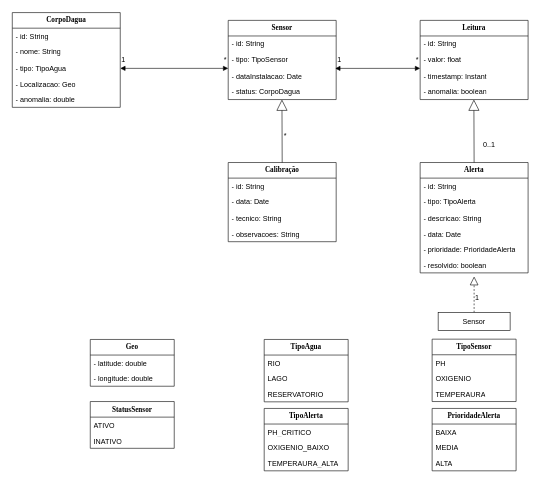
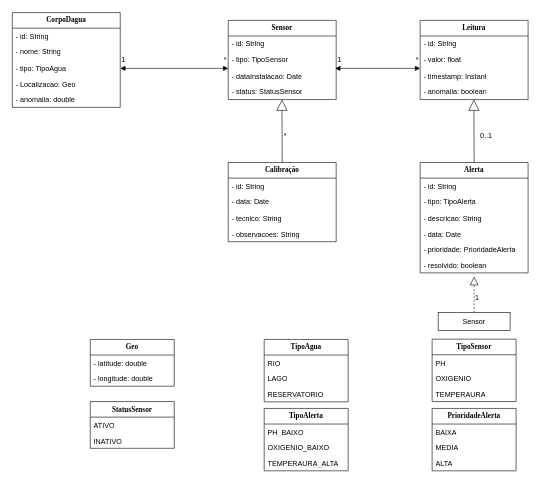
  <mxCell id="0" />
  <mxCell id="1" parent="0" />
  <mxCell id="2" value="&lt;b&gt;CorpoDagua&lt;/b&gt;" style="swimlane;fontStyle=0;childLayout=stackLayout;horizontal=1;startSize=26;fillColor=none;horizontalStack=0;resizeParent=1;resizeParentMax=0;resizeLast=0;collapsible=1;marginBottom=0;whiteSpace=wrap;html=1;fontFamily=Georgia;" vertex="1" parent="1"><mxGeometry x="20" y="20" width="180" height="158" as="geometry" /></mxCell>
  <mxCell id="3" value="- id: String" style="text;strokeColor=none;fillColor=none;align=left;verticalAlign=top;spacingLeft=4;spacingRight=4;overflow=hidden;rotatable=0;points=[[0,0.5],[1,0.5]];portConstraint=eastwest;whiteSpace=wrap;html=1;" vertex="1" parent="2"><mxGeometry y="26" width="180" height="26" as="geometry" /></mxCell>
  <mxCell id="4" value="- nome: String" style="text;strokeColor=none;fillColor=none;align=left;verticalAlign=top;spacingLeft=4;spacingRight=4;overflow=hidden;rotatable=0;points=[[0,0.5],[1,0.5]];portConstraint=eastwest;whiteSpace=wrap;html=1;" vertex="1" parent="2"><mxGeometry y="52" width="180" height="28" as="geometry" /></mxCell>
  <mxCell id="5" value="- tipo: TipoAgua" style="text;strokeColor=none;fillColor=none;align=left;verticalAlign=top;spacingLeft=4;spacingRight=4;overflow=hidden;rotatable=0;points=[[0,0.5],[1,0.5]];portConstraint=eastwest;whiteSpace=wrap;html=1;" vertex="1" parent="2"><mxGeometry y="80" width="180" height="26" as="geometry" /></mxCell>
  <mxCell id="6" value="- Localizacao: Geo" style="text;strokeColor=none;fillColor=none;align=left;verticalAlign=top;spacingLeft=4;spacingRight=4;overflow=hidden;rotatable=0;points=[[0,0.5],[1,0.5]];portConstraint=eastwest;whiteSpace=wrap;html=1;" vertex="1" parent="2"><mxGeometry y="106" width="180" height="26" as="geometry" /></mxCell>
  <mxCell id="7" value="- anomalia: double" style="text;strokeColor=none;fillColor=none;align=left;verticalAlign=top;spacingLeft=4;spacingRight=4;overflow=hidden;rotatable=0;points=[[0,0.5],[1,0.5]];portConstraint=eastwest;whiteSpace=wrap;html=1;" vertex="1" parent="2"><mxGeometry y="132" width="180" height="26" as="geometry" /></mxCell>
  <mxCell id="8" value="" style="endArrow=block;startArrow=block;endFill=1;startFill=1;html=1;rounded=0;" edge="1" parent="1"><mxGeometry x="0.893" y="13" width="160" relative="1" as="geometry"><mxPoint x="200" y="113" as="sourcePoint" /><mxPoint x="380" y="113" as="targetPoint" /><mxPoint as="offset" /></mxGeometry></mxCell>
  <mxCell id="9" value="1" style="text;html=1;align=center;verticalAlign=middle;resizable=0;points=[];autosize=1;strokeColor=none;fillColor=none;" vertex="1" parent="1"><mxGeometry x="190" y="84" width="30" height="30" as="geometry" /></mxCell>
  <mxCell id="10" value="*" style="text;html=1;align=center;verticalAlign=middle;resizable=0;points=[];autosize=1;strokeColor=none;fillColor=none;" vertex="1" parent="1"><mxGeometry x="360" y="84" width="30" height="30" as="geometry" /></mxCell>
  <mxCell id="11" value="&lt;b&gt;Sensor&lt;/b&gt;" style="swimlane;fontStyle=0;childLayout=stackLayout;horizontal=1;startSize=26;fillColor=none;horizontalStack=0;resizeParent=1;resizeParentMax=0;resizeLast=0;collapsible=1;marginBottom=0;whiteSpace=wrap;html=1;fontFamily=Georgia;" vertex="1" parent="1"><mxGeometry x="380" y="33" width="180" height="132" as="geometry"><mxRectangle x="400" y="53" width="80" height="30" as="alternateBounds" /></mxGeometry></mxCell>
  <mxCell id="12" value="- id: String" style="text;strokeColor=none;fillColor=none;align=left;verticalAlign=top;spacingLeft=4;spacingRight=4;overflow=hidden;rotatable=0;points=[[0,0.5],[1,0.5]];portConstraint=eastwest;whiteSpace=wrap;html=1;" vertex="1" parent="11"><mxGeometry y="26" width="180" height="26" as="geometry" /></mxCell>
  <mxCell id="13" value="- tipo: TipoSensor" style="text;strokeColor=none;fillColor=none;align=left;verticalAlign=top;spacingLeft=4;spacingRight=4;overflow=hidden;rotatable=0;points=[[0,0.5],[1,0.5]];portConstraint=eastwest;whiteSpace=wrap;html=1;" vertex="1" parent="11"><mxGeometry y="52" width="180" height="28" as="geometry" /></mxCell>
  <mxCell id="14" value="" style="endArrow=block;startArrow=block;endFill=1;startFill=1;html=1;rounded=0;exitX=0.991;exitY=1.002;exitDx=0;exitDy=0;exitPerimeter=0;" edge="1" parent="11" source="13"><mxGeometry x="0.893" y="13" width="160" relative="1" as="geometry"><mxPoint x="140" y="80" as="sourcePoint" /><mxPoint x="320" y="80" as="targetPoint" /><mxPoint as="offset" /></mxGeometry></mxCell>
  <mxCell id="15" value="- dataInstalacao: Date" style="text;strokeColor=none;fillColor=none;align=left;verticalAlign=top;spacingLeft=4;spacingRight=4;overflow=hidden;rotatable=0;points=[[0,0.5],[1,0.5]];portConstraint=eastwest;whiteSpace=wrap;html=1;" vertex="1" parent="11"><mxGeometry y="80" width="180" height="26" as="geometry" /></mxCell>
- <mxCell id="16" value="- status: CorpoDagua" style="text;strokeColor=none;fillColor=none;align=left;verticalAlign=top;spacingLeft=4;spacingRight=4;overflow=hidden;rotatable=0;points=[[0,0.5],[1,0.5]];portConstraint=eastwest;whiteSpace=wrap;html=1;" vertex="1" parent="11"><mxGeometry y="106" width="180" height="26" as="geometry" /></mxCell>
+ <mxCell id="16" value="- status: StatusSensor" style="text;strokeColor=none;fillColor=none;align=left;verticalAlign=top;spacingLeft=4;spacingRight=4;overflow=hidden;rotatable=0;points=[[0,0.5],[1,0.5]];portConstraint=eastwest;whiteSpace=wrap;html=1;" vertex="1" parent="11"><mxGeometry y="106" width="180" height="26" as="geometry" /></mxCell>
  <mxCell id="17" value="&lt;b&gt;Leitura&lt;/b&gt;" style="swimlane;fontStyle=0;childLayout=stackLayout;horizontal=1;startSize=26;fillColor=none;horizontalStack=0;resizeParent=1;resizeParentMax=0;resizeLast=0;collapsible=1;marginBottom=0;whiteSpace=wrap;html=1;fontFamily=Georgia;" vertex="1" parent="1"><mxGeometry x="700" y="33" width="180" height="132" as="geometry" /></mxCell>
  <mxCell id="18" value="- id: String" style="text;strokeColor=none;fillColor=none;align=left;verticalAlign=top;spacingLeft=4;spacingRight=4;overflow=hidden;rotatable=0;points=[[0,0.5],[1,0.5]];portConstraint=eastwest;whiteSpace=wrap;html=1;" vertex="1" parent="17"><mxGeometry y="26" width="180" height="26" as="geometry" /></mxCell>
  <mxCell id="19" value="- valor: float" style="text;strokeColor=none;fillColor=none;align=left;verticalAlign=top;spacingLeft=4;spacingRight=4;overflow=hidden;rotatable=0;points=[[0,0.5],[1,0.5]];portConstraint=eastwest;whiteSpace=wrap;html=1;" vertex="1" parent="17"><mxGeometry y="52" width="180" height="28" as="geometry" /></mxCell>
  <mxCell id="20" value="- timestamp: Instant" style="text;strokeColor=none;fillColor=none;align=left;verticalAlign=top;spacingLeft=4;spacingRight=4;overflow=hidden;rotatable=0;points=[[0,0.5],[1,0.5]];portConstraint=eastwest;whiteSpace=wrap;html=1;" vertex="1" parent="17"><mxGeometry y="80" width="180" height="26" as="geometry" /></mxCell>
  <mxCell id="21" value="- anomalia: boolean" style="text;strokeColor=none;fillColor=none;align=left;verticalAlign=top;spacingLeft=4;spacingRight=4;overflow=hidden;rotatable=0;points=[[0,0.5],[1,0.5]];portConstraint=eastwest;whiteSpace=wrap;html=1;" vertex="1" parent="17"><mxGeometry y="106" width="180" height="26" as="geometry" /></mxCell>
  <mxCell id="22" value="*" style="text;html=1;align=center;verticalAlign=middle;resizable=0;points=[];autosize=1;strokeColor=none;fillColor=none;" vertex="1" parent="1"><mxGeometry x="680" y="84" width="30" height="30" as="geometry" /></mxCell>
  <mxCell id="23" value="1" style="text;html=1;align=center;verticalAlign=middle;resizable=0;points=[];autosize=1;strokeColor=none;fillColor=none;" vertex="1" parent="1"><mxGeometry x="550" y="84" width="30" height="30" as="geometry" /></mxCell>
  <mxCell id="24" value="" style="endArrow=block;endSize=16;endFill=0;html=1;rounded=0;" edge="1" parent="1"><mxGeometry width="160" relative="1" as="geometry"><mxPoint x="470" y="270" as="sourcePoint" /><mxPoint x="469.58" y="165" as="targetPoint" /></mxGeometry></mxCell>
  <mxCell id="25" value="&lt;b&gt;Calibração&lt;/b&gt;" style="swimlane;fontStyle=0;childLayout=stackLayout;horizontal=1;startSize=26;fillColor=none;horizontalStack=0;resizeParent=1;resizeParentMax=0;resizeLast=0;collapsible=1;marginBottom=0;whiteSpace=wrap;html=1;fontFamily=Georgia;" vertex="1" parent="1"><mxGeometry x="380" y="270" width="180" height="132" as="geometry"><mxRectangle x="400" y="53" width="80" height="30" as="alternateBounds" /></mxGeometry></mxCell>
  <mxCell id="26" value="- id: String" style="text;strokeColor=none;fillColor=none;align=left;verticalAlign=top;spacingLeft=4;spacingRight=4;overflow=hidden;rotatable=0;points=[[0,0.5],[1,0.5]];portConstraint=eastwest;whiteSpace=wrap;html=1;" vertex="1" parent="25"><mxGeometry y="26" width="180" height="26" as="geometry" /></mxCell>
  <mxCell id="27" value="- data: Date" style="text;strokeColor=none;fillColor=none;align=left;verticalAlign=top;spacingLeft=4;spacingRight=4;overflow=hidden;rotatable=0;points=[[0,0.5],[1,0.5]];portConstraint=eastwest;whiteSpace=wrap;html=1;" vertex="1" parent="25"><mxGeometry y="52" width="180" height="28" as="geometry" /></mxCell>
  <mxCell id="28" value="- tecnico: String" style="text;strokeColor=none;fillColor=none;align=left;verticalAlign=top;spacingLeft=4;spacingRight=4;overflow=hidden;rotatable=0;points=[[0,0.5],[1,0.5]];portConstraint=eastwest;whiteSpace=wrap;html=1;" vertex="1" parent="25"><mxGeometry y="80" width="180" height="26" as="geometry" /></mxCell>
  <mxCell id="29" value="- observacoes: String" style="text;strokeColor=none;fillColor=none;align=left;verticalAlign=top;spacingLeft=4;spacingRight=4;overflow=hidden;rotatable=0;points=[[0,0.5],[1,0.5]];portConstraint=eastwest;whiteSpace=wrap;html=1;" vertex="1" parent="25"><mxGeometry y="106" width="180" height="26" as="geometry" /></mxCell>
  <mxCell id="30" value="*" style="text;html=1;align=center;verticalAlign=middle;resizable=0;points=[];autosize=1;strokeColor=none;fillColor=none;" vertex="1" parent="1"><mxGeometry x="460" y="210" width="30" height="30" as="geometry" /></mxCell>
  <mxCell id="31" value="&lt;b&gt;Alerta&lt;/b&gt;" style="swimlane;fontStyle=0;childLayout=stackLayout;horizontal=1;startSize=26;fillColor=none;horizontalStack=0;resizeParent=1;resizeParentMax=0;resizeLast=0;collapsible=1;marginBottom=0;whiteSpace=wrap;html=1;fontFamily=Georgia;" vertex="1" parent="1"><mxGeometry x="700" y="270" width="180" height="184" as="geometry"><mxRectangle x="400" y="53" width="80" height="30" as="alternateBounds" /></mxGeometry></mxCell>
  <mxCell id="32" value="- id: String" style="text;strokeColor=none;fillColor=none;align=left;verticalAlign=top;spacingLeft=4;spacingRight=4;overflow=hidden;rotatable=0;points=[[0,0.5],[1,0.5]];portConstraint=eastwest;whiteSpace=wrap;html=1;" vertex="1" parent="31"><mxGeometry y="26" width="180" height="26" as="geometry" /></mxCell>
  <mxCell id="33" value="- tipo: TipoAlerta" style="text;strokeColor=none;fillColor=none;align=left;verticalAlign=top;spacingLeft=4;spacingRight=4;overflow=hidden;rotatable=0;points=[[0,0.5],[1,0.5]];portConstraint=eastwest;whiteSpace=wrap;html=1;" vertex="1" parent="31"><mxGeometry y="52" width="180" height="28" as="geometry" /></mxCell>
  <mxCell id="34" value="- descricao: String" style="text;strokeColor=none;fillColor=none;align=left;verticalAlign=top;spacingLeft=4;spacingRight=4;overflow=hidden;rotatable=0;points=[[0,0.5],[1,0.5]];portConstraint=eastwest;whiteSpace=wrap;html=1;" vertex="1" parent="31"><mxGeometry y="80" width="180" height="26" as="geometry" /></mxCell>
  <mxCell id="35" value="- data: Date" style="text;strokeColor=none;fillColor=none;align=left;verticalAlign=top;spacingLeft=4;spacingRight=4;overflow=hidden;rotatable=0;points=[[0,0.5],[1,0.5]];portConstraint=eastwest;whiteSpace=wrap;html=1;" vertex="1" parent="31"><mxGeometry y="106" width="180" height="26" as="geometry" /></mxCell>
  <mxCell id="36" value="- prioridade: PrioridadeAlerta" style="text;strokeColor=none;fillColor=none;align=left;verticalAlign=top;spacingLeft=4;spacingRight=4;overflow=hidden;rotatable=0;points=[[0,0.5],[1,0.5]];portConstraint=eastwest;whiteSpace=wrap;html=1;" vertex="1" parent="31"><mxGeometry y="132" width="180" height="26" as="geometry" /></mxCell>
  <mxCell id="37" value="- resolvido: boolean" style="text;strokeColor=none;fillColor=none;align=left;verticalAlign=top;spacingLeft=4;spacingRight=4;overflow=hidden;rotatable=0;points=[[0,0.5],[1,0.5]];portConstraint=eastwest;whiteSpace=wrap;html=1;" vertex="1" parent="31"><mxGeometry y="158" width="180" height="26" as="geometry" /></mxCell>
  <mxCell id="38" value="" style="endArrow=block;endSize=16;endFill=0;html=1;rounded=0;" edge="1" parent="1"><mxGeometry width="160" relative="1" as="geometry"><mxPoint x="790" y="270" as="sourcePoint" /><mxPoint x="789.58" y="165" as="targetPoint" /></mxGeometry></mxCell>
- <mxCell id="39" value="0..1" style="text;html=1;align=center;verticalAlign=middle;resizable=0;points=[];autosize=1;strokeColor=none;fillColor=none;" vertex="1" parent="1"><mxGeometry x="795" y="225" width="40" height="30" as="geometry" /></mxCell>
+ <mxCell id="39" value="0..1" style="text;html=1;align=center;verticalAlign=middle;resizable=0;points=[];autosize=1;strokeColor=none;fillColor=none;" vertex="1" parent="1"><mxGeometry x="790" y="210" width="40" height="30" as="geometry" /></mxCell>
  <mxCell id="40" value="" style="endArrow=block;dashed=1;endFill=0;endSize=12;html=1;rounded=0;" edge="1" parent="1"><mxGeometry width="160" relative="1" as="geometry"><mxPoint x="790" y="520" as="sourcePoint" /><mxPoint x="790" y="460" as="targetPoint" /></mxGeometry></mxCell>
  <mxCell id="41" value="1" style="text;html=1;align=center;verticalAlign=middle;resizable=0;points=[];autosize=1;strokeColor=none;fillColor=none;" vertex="1" parent="1"><mxGeometry x="780" y="480" width="30" height="30" as="geometry" /></mxCell>
  <mxCell id="42" value="Sensor" style="rounded=0;whiteSpace=wrap;html=1;" vertex="1" parent="1"><mxGeometry x="730" y="520" width="120" height="30" as="geometry" /></mxCell>
  <mxCell id="43" value="&lt;b&gt;&lt;font face=&quot;Georgia&quot;&gt;TipoSensor&lt;/font&gt;&lt;/b&gt;" style="swimlane;fontStyle=0;childLayout=stackLayout;horizontal=1;startSize=26;fillColor=none;horizontalStack=0;resizeParent=1;resizeParentMax=0;resizeLast=0;collapsible=1;marginBottom=0;whiteSpace=wrap;html=1;" vertex="1" parent="1"><mxGeometry x="720" y="564.5" width="140" height="104" as="geometry" /></mxCell>
  <mxCell id="44" value="PH" style="text;strokeColor=none;fillColor=none;align=left;verticalAlign=top;spacingLeft=4;spacingRight=4;overflow=hidden;rotatable=0;points=[[0,0.5],[1,0.5]];portConstraint=eastwest;whiteSpace=wrap;html=1;" vertex="1" parent="43"><mxGeometry y="26" width="140" height="26" as="geometry" /></mxCell>
  <mxCell id="45" value="OXIGENIO" style="text;strokeColor=none;fillColor=none;align=left;verticalAlign=top;spacingLeft=4;spacingRight=4;overflow=hidden;rotatable=0;points=[[0,0.5],[1,0.5]];portConstraint=eastwest;whiteSpace=wrap;html=1;" vertex="1" parent="43"><mxGeometry y="52" width="140" height="26" as="geometry" /></mxCell>
  <mxCell id="46" value="TEMPERAURA" style="text;strokeColor=none;fillColor=none;align=left;verticalAlign=top;spacingLeft=4;spacingRight=4;overflow=hidden;rotatable=0;points=[[0,0.5],[1,0.5]];portConstraint=eastwest;whiteSpace=wrap;html=1;" vertex="1" parent="43"><mxGeometry y="78" width="140" height="26" as="geometry" /></mxCell>
  <mxCell id="47" value="&lt;font face=&quot;Georgia&quot;&gt;&lt;b&gt;PrioridadeAlerta&lt;/b&gt;&lt;/font&gt;" style="swimlane;fontStyle=0;childLayout=stackLayout;horizontal=1;startSize=26;fillColor=none;horizontalStack=0;resizeParent=1;resizeParentMax=0;resizeLast=0;collapsible=1;marginBottom=0;whiteSpace=wrap;html=1;" vertex="1" parent="1"><mxGeometry x="720" y="680" width="140" height="104" as="geometry" /></mxCell>
  <mxCell id="48" value="BAIXA" style="text;strokeColor=none;fillColor=none;align=left;verticalAlign=top;spacingLeft=4;spacingRight=4;overflow=hidden;rotatable=0;points=[[0,0.5],[1,0.5]];portConstraint=eastwest;whiteSpace=wrap;html=1;" vertex="1" parent="47"><mxGeometry y="26" width="140" height="26" as="geometry" /></mxCell>
  <mxCell id="49" value="MEDIA" style="text;strokeColor=none;fillColor=none;align=left;verticalAlign=top;spacingLeft=4;spacingRight=4;overflow=hidden;rotatable=0;points=[[0,0.5],[1,0.5]];portConstraint=eastwest;whiteSpace=wrap;html=1;" vertex="1" parent="47"><mxGeometry y="52" width="140" height="26" as="geometry" /></mxCell>
  <mxCell id="50" value="ALTA" style="text;strokeColor=none;fillColor=none;align=left;verticalAlign=top;spacingLeft=4;spacingRight=4;overflow=hidden;rotatable=0;points=[[0,0.5],[1,0.5]];portConstraint=eastwest;whiteSpace=wrap;html=1;" vertex="1" parent="47"><mxGeometry y="78" width="140" height="26" as="geometry" /></mxCell>
  <mxCell id="51" value="&lt;b&gt;&lt;font face=&quot;Georgia&quot;&gt;TipoAgua&lt;/font&gt;&lt;/b&gt;" style="swimlane;fontStyle=0;childLayout=stackLayout;horizontal=1;startSize=26;fillColor=none;horizontalStack=0;resizeParent=1;resizeParentMax=0;resizeLast=0;collapsible=1;marginBottom=0;whiteSpace=wrap;html=1;" vertex="1" parent="1"><mxGeometry x="440" y="565" width="140" height="104" as="geometry" /></mxCell>
  <mxCell id="52" value="RIO" style="text;strokeColor=none;fillColor=none;align=left;verticalAlign=top;spacingLeft=4;spacingRight=4;overflow=hidden;rotatable=0;points=[[0,0.5],[1,0.5]];portConstraint=eastwest;whiteSpace=wrap;html=1;" vertex="1" parent="51"><mxGeometry y="26" width="140" height="26" as="geometry" /></mxCell>
  <mxCell id="53" value="LAGO" style="text;strokeColor=none;fillColor=none;align=left;verticalAlign=top;spacingLeft=4;spacingRight=4;overflow=hidden;rotatable=0;points=[[0,0.5],[1,0.5]];portConstraint=eastwest;whiteSpace=wrap;html=1;" vertex="1" parent="51"><mxGeometry y="52" width="140" height="26" as="geometry" /></mxCell>
  <mxCell id="54" value="RESERVATORIO" style="text;strokeColor=none;fillColor=none;align=left;verticalAlign=top;spacingLeft=4;spacingRight=4;overflow=hidden;rotatable=0;points=[[0,0.5],[1,0.5]];portConstraint=eastwest;whiteSpace=wrap;html=1;" vertex="1" parent="51"><mxGeometry y="78" width="140" height="26" as="geometry" /></mxCell>
  <mxCell id="55" value="&lt;font face=&quot;Georgia&quot;&gt;&lt;b&gt;TipoAlerta&lt;/b&gt;&lt;/font&gt;" style="swimlane;fontStyle=0;childLayout=stackLayout;horizontal=1;startSize=26;fillColor=none;horizontalStack=0;resizeParent=1;resizeParentMax=0;resizeLast=0;collapsible=1;marginBottom=0;whiteSpace=wrap;html=1;" vertex="1" parent="1"><mxGeometry x="440" y="680" width="140" height="104" as="geometry" /></mxCell>
- <mxCell id="56" value="PH_CRITICO" style="text;strokeColor=none;fillColor=none;align=left;verticalAlign=top;spacingLeft=4;spacingRight=4;overflow=hidden;rotatable=0;points=[[0,0.5],[1,0.5]];portConstraint=eastwest;whiteSpace=wrap;html=1;" vertex="1" parent="55"><mxGeometry y="26" width="140" height="26" as="geometry" /></mxCell>
+ <mxCell id="56" value="PH_BAIXO" style="text;strokeColor=none;fillColor=none;align=left;verticalAlign=top;spacingLeft=4;spacingRight=4;overflow=hidden;rotatable=0;points=[[0,0.5],[1,0.5]];portConstraint=eastwest;whiteSpace=wrap;html=1;" vertex="1" parent="55"><mxGeometry y="26" width="140" height="26" as="geometry" /></mxCell>
  <mxCell id="57" value="OXIGENIO_BAIXO" style="text;strokeColor=none;fillColor=none;align=left;verticalAlign=top;spacingLeft=4;spacingRight=4;overflow=hidden;rotatable=0;points=[[0,0.5],[1,0.5]];portConstraint=eastwest;whiteSpace=wrap;html=1;" vertex="1" parent="55"><mxGeometry y="52" width="140" height="26" as="geometry" /></mxCell>
  <mxCell id="58" value="TEMPERAURA_ALTA" style="text;strokeColor=none;fillColor=none;align=left;verticalAlign=top;spacingLeft=4;spacingRight=4;overflow=hidden;rotatable=0;points=[[0,0.5],[1,0.5]];portConstraint=eastwest;whiteSpace=wrap;html=1;" vertex="1" parent="55"><mxGeometry y="78" width="140" height="26" as="geometry" /></mxCell>
  <mxCell id="59" value="&lt;font face=&quot;Georgia&quot;&gt;&lt;b&gt;Geo&lt;/b&gt;&lt;/font&gt;" style="swimlane;fontStyle=0;childLayout=stackLayout;horizontal=1;startSize=26;fillColor=none;horizontalStack=0;resizeParent=1;resizeParentMax=0;resizeLast=0;collapsible=1;marginBottom=0;whiteSpace=wrap;html=1;" vertex="1" parent="1"><mxGeometry x="150" y="565" width="140" height="78" as="geometry" /></mxCell>
  <mxCell id="60" value="- latitude: double" style="text;strokeColor=none;fillColor=none;align=left;verticalAlign=top;spacingLeft=4;spacingRight=4;overflow=hidden;rotatable=0;points=[[0,0.5],[1,0.5]];portConstraint=eastwest;whiteSpace=wrap;html=1;" vertex="1" parent="59"><mxGeometry y="26" width="140" height="26" as="geometry" /></mxCell>
  <mxCell id="61" value="- longitude: double" style="text;strokeColor=none;fillColor=none;align=left;verticalAlign=top;spacingLeft=4;spacingRight=4;overflow=hidden;rotatable=0;points=[[0,0.5],[1,0.5]];portConstraint=eastwest;whiteSpace=wrap;html=1;" vertex="1" parent="59"><mxGeometry y="52" width="140" height="26" as="geometry" /></mxCell>
  <mxCell id="62" value="&lt;font face=&quot;Georgia&quot;&gt;&lt;b&gt;StatusSensor&lt;/b&gt;&lt;/font&gt;" style="swimlane;fontStyle=0;childLayout=stackLayout;horizontal=1;startSize=26;fillColor=none;horizontalStack=0;resizeParent=1;resizeParentMax=0;resizeLast=0;collapsible=1;marginBottom=0;whiteSpace=wrap;html=1;" vertex="1" parent="1"><mxGeometry x="150" y="668.5" width="140" height="78" as="geometry" /></mxCell>
  <mxCell id="63" value="ATIVO" style="text;strokeColor=none;fillColor=none;align=left;verticalAlign=top;spacingLeft=4;spacingRight=4;overflow=hidden;rotatable=0;points=[[0,0.5],[1,0.5]];portConstraint=eastwest;whiteSpace=wrap;html=1;" vertex="1" parent="62"><mxGeometry y="26" width="140" height="26" as="geometry" /></mxCell>
  <mxCell id="64" value="INATIVO" style="text;strokeColor=none;fillColor=none;align=left;verticalAlign=top;spacingLeft=4;spacingRight=4;overflow=hidden;rotatable=0;points=[[0,0.5],[1,0.5]];portConstraint=eastwest;whiteSpace=wrap;html=1;" vertex="1" parent="62"><mxGeometry y="52" width="140" height="26" as="geometry" /></mxCell>
